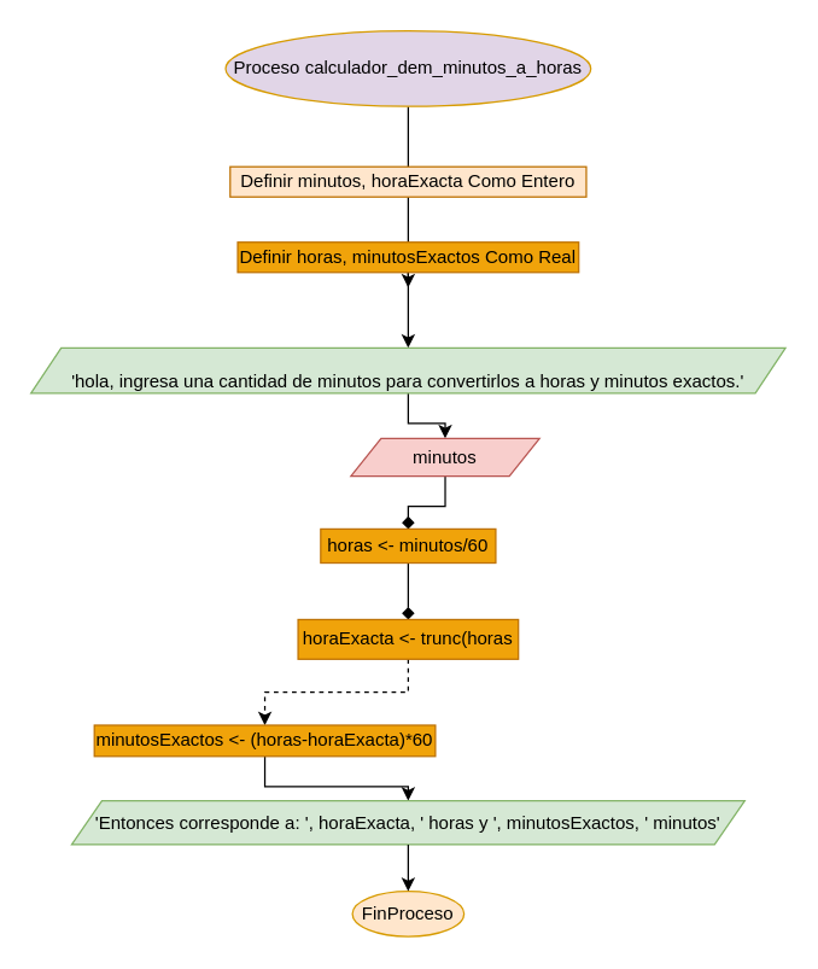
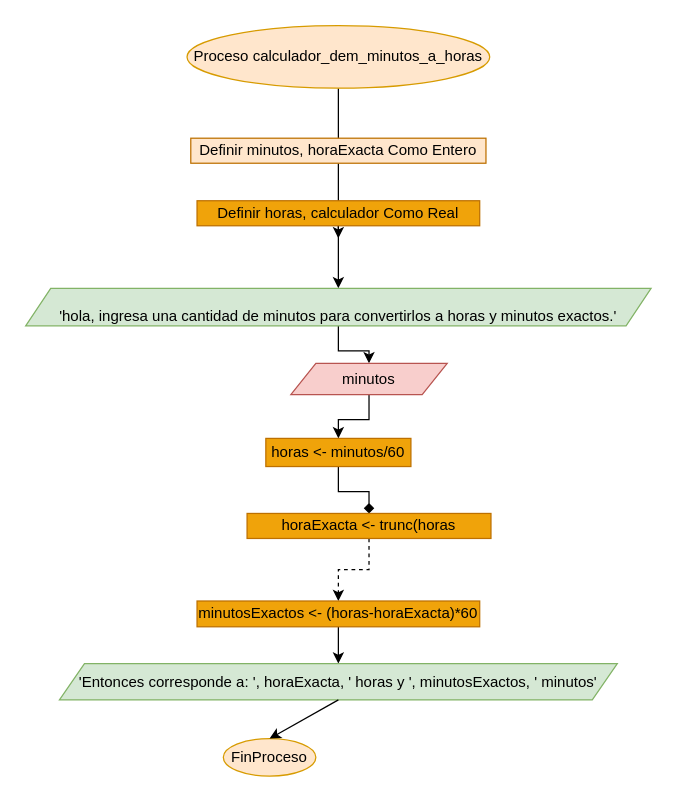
  <mxCell id="0" />
  <mxCell id="1" parent="0" />
  <mxCell id="2" style="edgeStyle=orthogonalEdgeStyle;rounded=0;orthogonalLoop=1;jettySize=auto;html=1;" edge="1" parent="1" source="3"><mxGeometry relative="1" as="geometry"><mxPoint x="270" y="120" as="targetPoint" /></mxGeometry></mxCell>
- <mxCell id="3" value="Proceso calculador_dem_minutos_a_horas" style="ellipse;whiteSpace=wrap;html=1;fillColor=#e1d5e7;strokeColor=#d79b00;" vertex="1" parent="1"><mxGeometry x="149" y="20" width="242" height="50" as="geometry" /></mxCell>
+ <mxCell id="3" value="Proceso calculador_dem_minutos_a_horas" style="ellipse;whiteSpace=wrap;html=1;fillColor=#ffe6cc;strokeColor=#d79b00;" vertex="1" parent="1"><mxGeometry x="149" y="20" width="242" height="50" as="geometry" /></mxCell>
  <mxCell id="4" style="edgeStyle=orthogonalEdgeStyle;rounded=0;orthogonalLoop=1;jettySize=auto;html=1;exitX=0.5;exitY=1;exitDx=0;exitDy=0;" edge="1" parent="1" source="5"><mxGeometry relative="1" as="geometry"><mxPoint x="270" y="190" as="targetPoint" /></mxGeometry></mxCell>
  <mxCell id="5" value="Definir minutos, horaExacta Como Entero" style="rounded=0;whiteSpace=wrap;html=1;fillColor=#ffe6cc;fontColor=#000000;strokeColor=#BD7000;" vertex="1" parent="1"><mxGeometry x="152" y="110" width="236" height="20" as="geometry" /></mxCell>
  <mxCell id="6" value="" style="edgeStyle=orthogonalEdgeStyle;rounded=0;orthogonalLoop=1;jettySize=auto;html=1;" edge="1" parent="1" source="7" target="9"><mxGeometry relative="1" as="geometry" /></mxCell>
- <mxCell id="7" value="Definir horas, minutosExactos Como Real" style="rounded=0;whiteSpace=wrap;html=1;fillColor=#f0a30a;fontColor=#000000;strokeColor=#BD7000;" vertex="1" parent="1"><mxGeometry x="157" y="160" width="226" height="20" as="geometry" /></mxCell>
+ <mxCell id="7" value="Definir horas, calculador Como Real" style="rounded=0;whiteSpace=wrap;html=1;fillColor=#f0a30a;fontColor=#000000;strokeColor=#BD7000;" vertex="1" parent="1"><mxGeometry x="157" y="160" width="226" height="20" as="geometry" /></mxCell>
  <mxCell id="8" value="" style="edgeStyle=orthogonalEdgeStyle;rounded=0;orthogonalLoop=1;jettySize=auto;html=1;" edge="1" parent="1" source="9" target="11"><mxGeometry relative="1" as="geometry" /></mxCell>
  <mxCell id="9" value="&lt;br&gt;'hola, ingresa una cantidad de minutos para convertirlos a horas y minutos exactos.'" style="shape=parallelogram;perimeter=parallelogramPerimeter;whiteSpace=wrap;html=1;fixedSize=1;rounded=0;fillColor=#d5e8d4;strokeColor=#82b366;" vertex="1" parent="1"><mxGeometry x="20" y="230" width="500" height="30" as="geometry" /></mxCell>
- <mxCell id="10" value="" style="edgeStyle=orthogonalEdgeStyle;rounded=0;orthogonalLoop=1;jettySize=auto;html=1;endArrow=diamond;" edge="1" parent="1" source="11" target="13"><mxGeometry relative="1" as="geometry" /></mxCell>
+ <mxCell id="10" value="" style="edgeStyle=orthogonalEdgeStyle;rounded=0;orthogonalLoop=1;jettySize=auto;html=1;" edge="1" parent="1" source="11" target="13"><mxGeometry relative="1" as="geometry" /></mxCell>
  <mxCell id="11" value="minutos" style="shape=parallelogram;perimeter=parallelogramPerimeter;whiteSpace=wrap;html=1;fixedSize=1;rounded=0;fillColor=#f8cecc;strokeColor=#b85450;" vertex="1" parent="1"><mxGeometry x="232" y="290" width="125" height="25" as="geometry" /></mxCell>
  <mxCell id="12" value="" style="edgeStyle=orthogonalEdgeStyle;rounded=0;orthogonalLoop=1;jettySize=auto;html=1;endArrow=diamond;" edge="1" parent="1" source="13" target="15"><mxGeometry relative="1" as="geometry" /></mxCell>
  <mxCell id="13" value="horas &lt;- minutos/60" style="whiteSpace=wrap;html=1;rounded=0;fillColor=#f0a30a;fontColor=#000000;strokeColor=#BD7000;" vertex="1" parent="1"><mxGeometry x="212" y="350" width="116" height="22.5" as="geometry" /></mxCell>
  <mxCell id="14" value="" style="edgeStyle=orthogonalEdgeStyle;rounded=0;orthogonalLoop=1;jettySize=auto;html=1;dashed=1;" edge="1" parent="1" source="15" target="17"><mxGeometry relative="1" as="geometry" /></mxCell>
- <mxCell id="15" value="horaExacta &lt;- trunc(horas" style="whiteSpace=wrap;html=1;rounded=0;fillColor=#f0a30a;fontColor=#000000;strokeColor=#BD7000;" vertex="1" parent="1"><mxGeometry x="197" y="410" width="146" height="26.25" as="geometry" /></mxCell>
+ <mxCell id="15" value="horaExacta &lt;- trunc(horas" style="whiteSpace=wrap;html=1;rounded=0;fillColor=#f0a30a;fontColor=#000000;strokeColor=#BD7000;" vertex="1" parent="1"><mxGeometry x="197" y="410" width="195" height="20" as="geometry" /></mxCell>
  <mxCell id="16" value="" style="edgeStyle=orthogonalEdgeStyle;rounded=0;orthogonalLoop=1;jettySize=auto;html=1;" edge="1" parent="1" source="17" target="18"><mxGeometry relative="1" as="geometry" /></mxCell>
- <mxCell id="17" value="minutosExactos &lt;- (horas-horaExacta)*60" style="whiteSpace=wrap;html=1;rounded=0;fillColor=#f0a30a;strokeColor=#BD7000;fontColor=#000000;" vertex="1" parent="1"><mxGeometry x="62" y="480" width="226" height="20.62" as="geometry" /></mxCell>
+ <mxCell id="17" value="minutosExactos &lt;- (horas-horaExacta)*60" style="whiteSpace=wrap;html=1;rounded=0;fillColor=#f0a30a;strokeColor=#BD7000;fontColor=#000000;" vertex="1" parent="1"><mxGeometry x="157" y="480" width="226" height="20.62" as="geometry" /></mxCell>
  <mxCell id="18" value="'Entonces corresponde a: ', horaExacta, ' horas y ', minutosExactos, ' minutos'" style="shape=parallelogram;perimeter=parallelogramPerimeter;whiteSpace=wrap;html=1;fixedSize=1;rounded=0;fillColor=#d5e8d4;strokeColor=#82b366;" vertex="1" parent="1"><mxGeometry x="47" y="530" width="446" height="29.07" as="geometry" /></mxCell>
- <mxCell id="19" value="FinProceso" style="ellipse;whiteSpace=wrap;html=1;fillColor=#ffe6cc;strokeColor=#d79b00;" vertex="1" parent="1"><mxGeometry x="233" y="590" width="74" height="30" as="geometry" /></mxCell>
+ <mxCell id="19" value="FinProceso" style="ellipse;whiteSpace=wrap;html=1;fillColor=#ffe6cc;strokeColor=#d79b00;" vertex="1" parent="1"><mxGeometry x="178" y="590" width="74" height="30" as="geometry" /></mxCell>
  <mxCell id="20" value="" style="endArrow=classic;html=1;rounded=0;entryX=0.5;entryY=0;entryDx=0;entryDy=0;exitX=0.5;exitY=1;exitDx=0;exitDy=0;" edge="1" parent="1" source="18" target="19"><mxGeometry width="50" height="50" relative="1" as="geometry"><mxPoint x="270" y="590" as="sourcePoint" /><mxPoint x="286" y="660" as="targetPoint" /></mxGeometry></mxCell>
